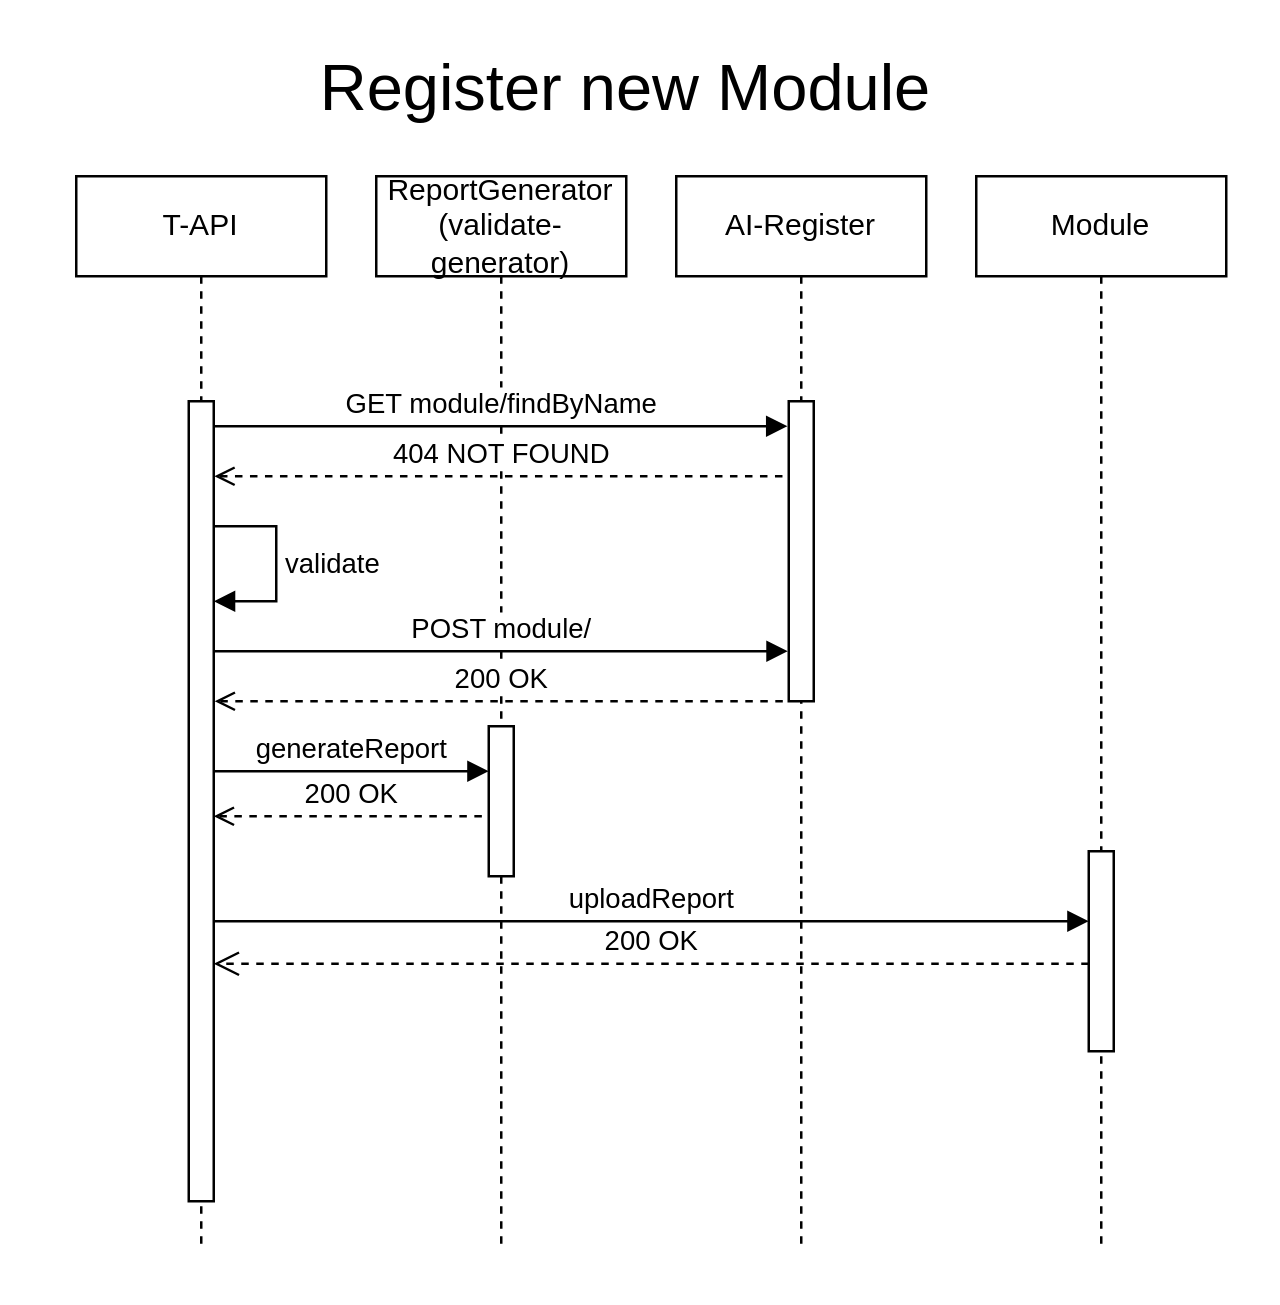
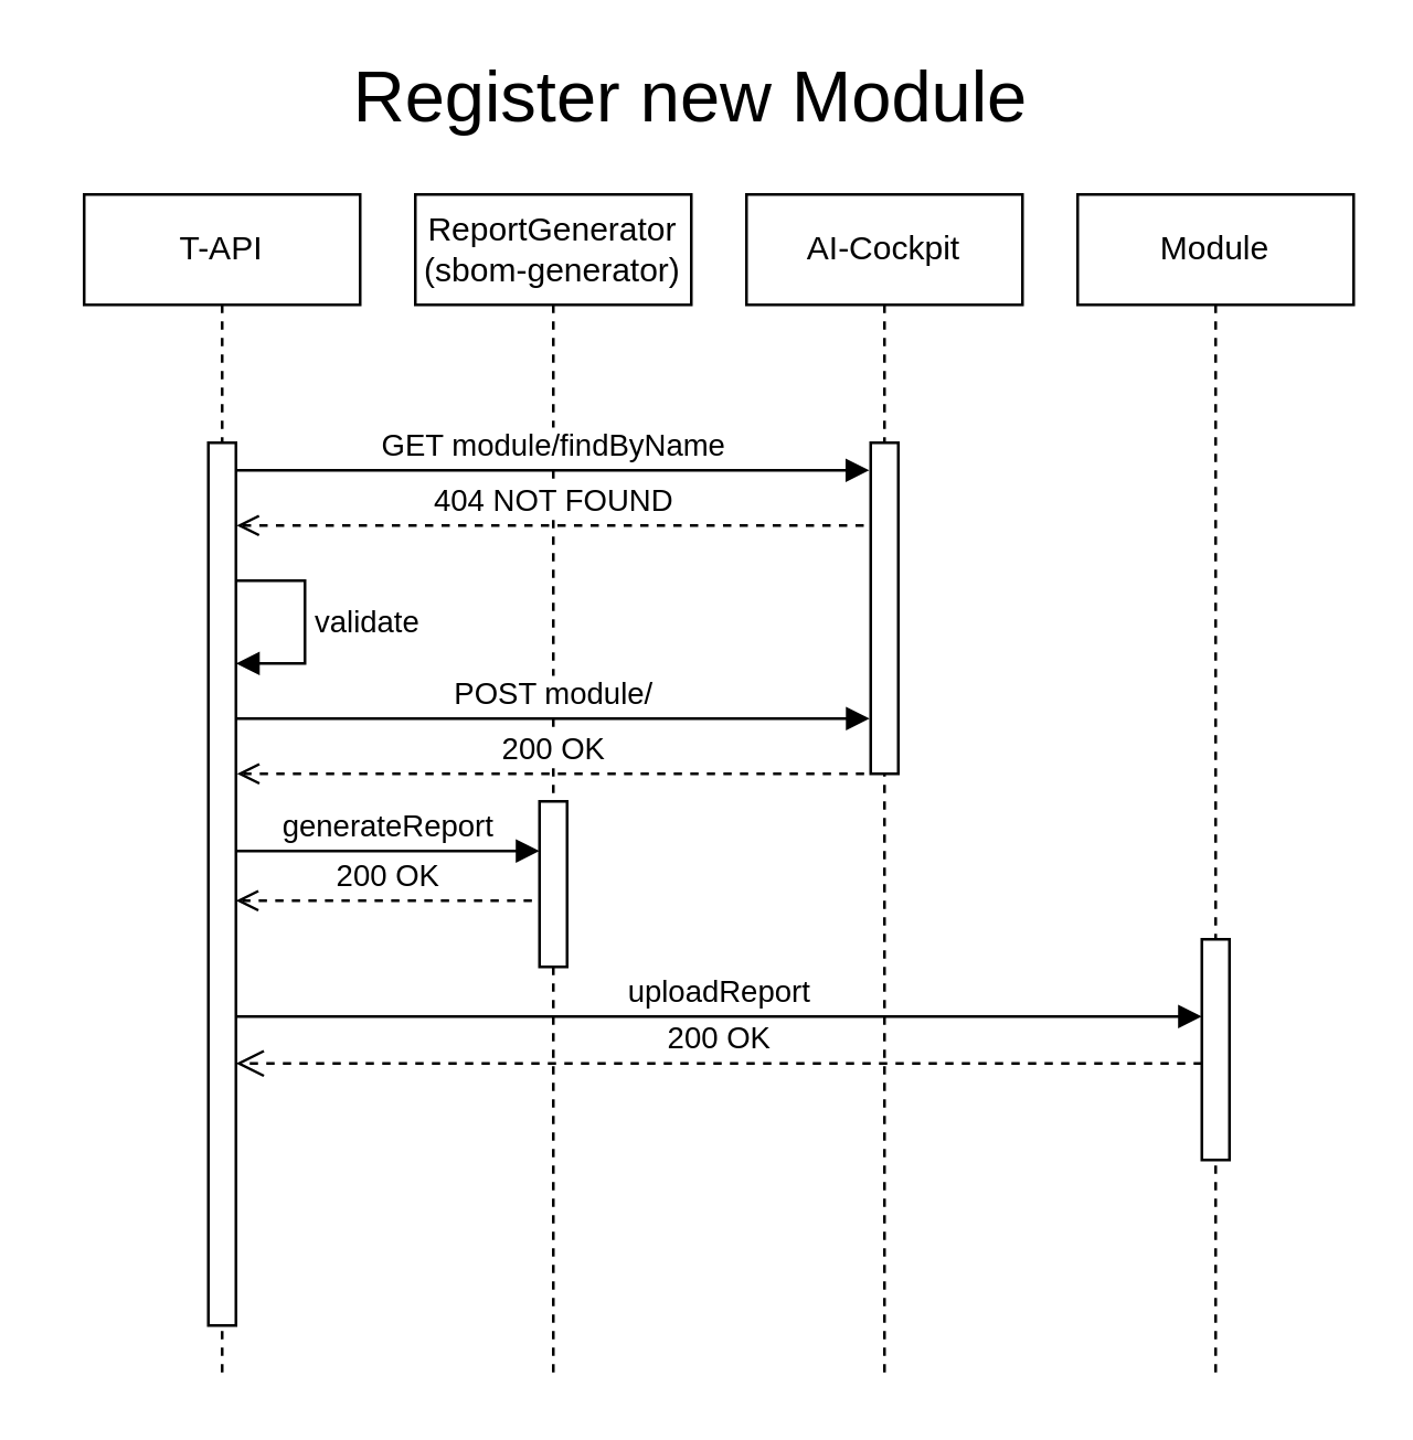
  <mxCell id="0" />
  <mxCell id="1" parent="0" />
- <mxCell id="2" value="AI-Register" style="shape=umlLifeline;perimeter=lifelinePerimeter;whiteSpace=wrap;html=1;container=1;dropTarget=0;collapsible=0;recursiveResize=0;outlineConnect=0;portConstraint=eastwest;newEdgeStyle={&quot;edgeStyle&quot;:&quot;elbowEdgeStyle&quot;,&quot;elbow&quot;:&quot;vertical&quot;,&quot;curved&quot;:0,&quot;rounded&quot;:0};" vertex="1" parent="1"><mxGeometry x="270" y="70" width="100" height="430" as="geometry" /></mxCell>
+ <mxCell id="2" value="AI-Cockpit" style="shape=umlLifeline;perimeter=lifelinePerimeter;whiteSpace=wrap;html=1;container=1;dropTarget=0;collapsible=0;recursiveResize=0;outlineConnect=0;portConstraint=eastwest;newEdgeStyle={&quot;edgeStyle&quot;:&quot;elbowEdgeStyle&quot;,&quot;elbow&quot;:&quot;vertical&quot;,&quot;curved&quot;:0,&quot;rounded&quot;:0};" vertex="1" parent="1"><mxGeometry x="270" y="70" width="100" height="430" as="geometry" /></mxCell>
  <mxCell id="3" value="" style="html=1;points=[[0,0,0,0,5],[0,1,0,0,-5],[1,0,0,0,5],[1,1,0,0,-5]];perimeter=orthogonalPerimeter;outlineConnect=0;targetShapes=umlLifeline;portConstraint=eastwest;newEdgeStyle={&quot;curved&quot;:0,&quot;rounded&quot;:0};" vertex="1" parent="2"><mxGeometry x="45" y="90" width="10" height="120" as="geometry" /></mxCell>
- <mxCell id="4" value="ReportGenerator&lt;br&gt;(validate-generator)" style="shape=umlLifeline;perimeter=lifelinePerimeter;whiteSpace=wrap;html=1;container=1;dropTarget=0;collapsible=0;recursiveResize=0;outlineConnect=0;portConstraint=eastwest;newEdgeStyle={&quot;edgeStyle&quot;:&quot;elbowEdgeStyle&quot;,&quot;elbow&quot;:&quot;vertical&quot;,&quot;curved&quot;:0,&quot;rounded&quot;:0};" vertex="1" parent="1"><mxGeometry x="150" y="70" width="100" height="430" as="geometry" /></mxCell>
+ <mxCell id="4" value="ReportGenerator&lt;br&gt;(sbom-generator)" style="shape=umlLifeline;perimeter=lifelinePerimeter;whiteSpace=wrap;html=1;container=1;dropTarget=0;collapsible=0;recursiveResize=0;outlineConnect=0;portConstraint=eastwest;newEdgeStyle={&quot;edgeStyle&quot;:&quot;elbowEdgeStyle&quot;,&quot;elbow&quot;:&quot;vertical&quot;,&quot;curved&quot;:0,&quot;rounded&quot;:0};" vertex="1" parent="1"><mxGeometry x="150" y="70" width="100" height="430" as="geometry" /></mxCell>
  <mxCell id="5" value="" style="html=1;points=[[0,0,0,0,5],[0,1,0,0,-5],[1,0,0,0,5],[1,1,0,0,-5]];perimeter=orthogonalPerimeter;outlineConnect=0;targetShapes=umlLifeline;portConstraint=eastwest;newEdgeStyle={&quot;curved&quot;:0,&quot;rounded&quot;:0};" vertex="1" parent="4"><mxGeometry x="45" y="220" width="10" height="60" as="geometry" /></mxCell>
  <mxCell id="6" value="T-API" style="shape=umlLifeline;perimeter=lifelinePerimeter;whiteSpace=wrap;html=1;container=1;dropTarget=0;collapsible=0;recursiveResize=0;outlineConnect=0;portConstraint=eastwest;newEdgeStyle={&quot;edgeStyle&quot;:&quot;elbowEdgeStyle&quot;,&quot;elbow&quot;:&quot;vertical&quot;,&quot;curved&quot;:0,&quot;rounded&quot;:0};" vertex="1" parent="1"><mxGeometry x="30" y="70" width="100" height="430" as="geometry" /></mxCell>
  <mxCell id="7" value="" style="html=1;points=[[0,0,0,0,5],[0,1,0,0,-5],[1,0,0,0,5],[1,1,0,0,-5]];perimeter=orthogonalPerimeter;outlineConnect=0;targetShapes=umlLifeline;portConstraint=eastwest;newEdgeStyle={&quot;curved&quot;:0,&quot;rounded&quot;:0};fillStyle=solid;fillColor=default;" vertex="1" parent="6"><mxGeometry x="45" y="90" width="10" height="320" as="geometry" /></mxCell>
  <mxCell id="8" value="GET module/findByName" style="html=1;verticalAlign=bottom;endArrow=block;curved=0;rounded=0;" edge="1" parent="1"><mxGeometry width="80" relative="1" as="geometry"><mxPoint x="85" y="170" as="sourcePoint" /><mxPoint x="314.5" y="170" as="targetPoint" /></mxGeometry></mxCell>
  <mxCell id="9" value="404 NOT FOUND" style="html=1;verticalAlign=bottom;endArrow=none;curved=0;rounded=0;startFill=0;startArrow=open;dashed=1;" edge="1" parent="1"><mxGeometry width="80" relative="1" as="geometry"><mxPoint x="85.25" y="190" as="sourcePoint" /><mxPoint x="314.75" y="190" as="targetPoint" /></mxGeometry></mxCell>
  <mxCell id="10" value="validate" style="html=1;align=left;spacingLeft=2;endArrow=block;rounded=0;edgeStyle=orthogonalEdgeStyle;curved=0;rounded=0;" edge="1" parent="1"><mxGeometry relative="1" as="geometry"><mxPoint x="85" y="210" as="sourcePoint" /><Array as="points"><mxPoint x="110" y="240" /></Array><mxPoint x="85" y="240" as="targetPoint" /></mxGeometry></mxCell>
  <mxCell id="11" value="generateReport" style="html=1;verticalAlign=bottom;endArrow=none;curved=0;rounded=0;entryX=1;entryY=0;entryDx=0;entryDy=5;startFill=1;startArrow=block;" edge="1" parent="1"><mxGeometry relative="1" as="geometry"><mxPoint x="195" y="308" as="sourcePoint" /><mxPoint x="85" y="308" as="targetPoint" /></mxGeometry></mxCell>
  <mxCell id="12" value="200 OK" style="html=1;verticalAlign=bottom;endArrow=none;dashed=1;endSize=8;curved=0;rounded=0;exitX=1;exitY=1;exitDx=0;exitDy=-5;startFill=0;startArrow=open;" edge="1" parent="1"><mxGeometry relative="1" as="geometry"><mxPoint x="195" y="326" as="targetPoint" /><mxPoint x="85" y="326" as="sourcePoint" /></mxGeometry></mxCell>
  <mxCell id="13" value="Module" style="shape=umlLifeline;perimeter=lifelinePerimeter;whiteSpace=wrap;html=1;container=1;dropTarget=0;collapsible=0;recursiveResize=0;outlineConnect=0;portConstraint=eastwest;newEdgeStyle={&quot;edgeStyle&quot;:&quot;elbowEdgeStyle&quot;,&quot;elbow&quot;:&quot;vertical&quot;,&quot;curved&quot;:0,&quot;rounded&quot;:0};" vertex="1" parent="1"><mxGeometry x="390" y="70" width="100" height="430" as="geometry" /></mxCell>
  <mxCell id="14" value="" style="html=1;points=[[0,0,0,0,5],[0,1,0,0,-5],[1,0,0,0,5],[1,1,0,0,-5]];perimeter=orthogonalPerimeter;outlineConnect=0;targetShapes=umlLifeline;portConstraint=eastwest;newEdgeStyle={&quot;curved&quot;:0,&quot;rounded&quot;:0};" vertex="1" parent="13"><mxGeometry x="45" y="270" width="10" height="80" as="geometry" /></mxCell>
  <mxCell id="15" value="POST module/" style="html=1;verticalAlign=bottom;endArrow=block;curved=0;rounded=0;" edge="1" parent="1"><mxGeometry width="80" relative="1" as="geometry"><mxPoint x="85.13" y="260" as="sourcePoint" /><mxPoint x="314.63" y="260" as="targetPoint" /></mxGeometry></mxCell>
  <mxCell id="16" value="200 OK" style="html=1;verticalAlign=bottom;endArrow=none;curved=0;rounded=0;startFill=0;startArrow=open;dashed=1;" edge="1" parent="1"><mxGeometry width="80" relative="1" as="geometry"><mxPoint x="85.38" y="280" as="sourcePoint" /><mxPoint x="314.88" y="280" as="targetPoint" /></mxGeometry></mxCell>
  <mxCell id="17" value="uploadReport" style="html=1;verticalAlign=bottom;endArrow=block;curved=0;rounded=0;entryX=0;entryY=0;entryDx=0;entryDy=5;" edge="1" parent="1"><mxGeometry relative="1" as="geometry"><mxPoint x="85" y="368" as="sourcePoint" /><mxPoint x="435" y="368" as="targetPoint" /></mxGeometry></mxCell>
  <mxCell id="18" value="200 OK" style="html=1;verticalAlign=bottom;endArrow=open;dashed=1;endSize=8;curved=0;rounded=0;exitX=0;exitY=1;exitDx=0;exitDy=-5;" edge="1" parent="1"><mxGeometry relative="1" as="geometry"><mxPoint x="85" y="385" as="targetPoint" /><mxPoint x="435" y="385" as="sourcePoint" /></mxGeometry></mxCell>
  <mxCell id="19" value="Register new Module" style="text;html=1;align=center;verticalAlign=middle;whiteSpace=wrap;rounded=0;fontSize=26;" vertex="1" parent="1"><mxGeometry x="20" y="20" width="460" height="30" as="geometry" /></mxCell>
